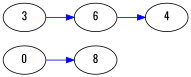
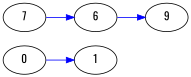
  digraph {
    fontname=Oswald
    rankdir=LR
    node [color=black fontname=Oswald]
    edge [color=blue fontname=Oswald]
    n1 [label=0]
-   n2 [label=8]
+   n2 [label=1]
    n3 [label=6]
-   n4 [label=4]
-   n5 [label=3]
+   n4 [label=9]
+   n5 [label=7]
    n1 -> n2
    n3 -> n4
    n5 -> n3
  }
